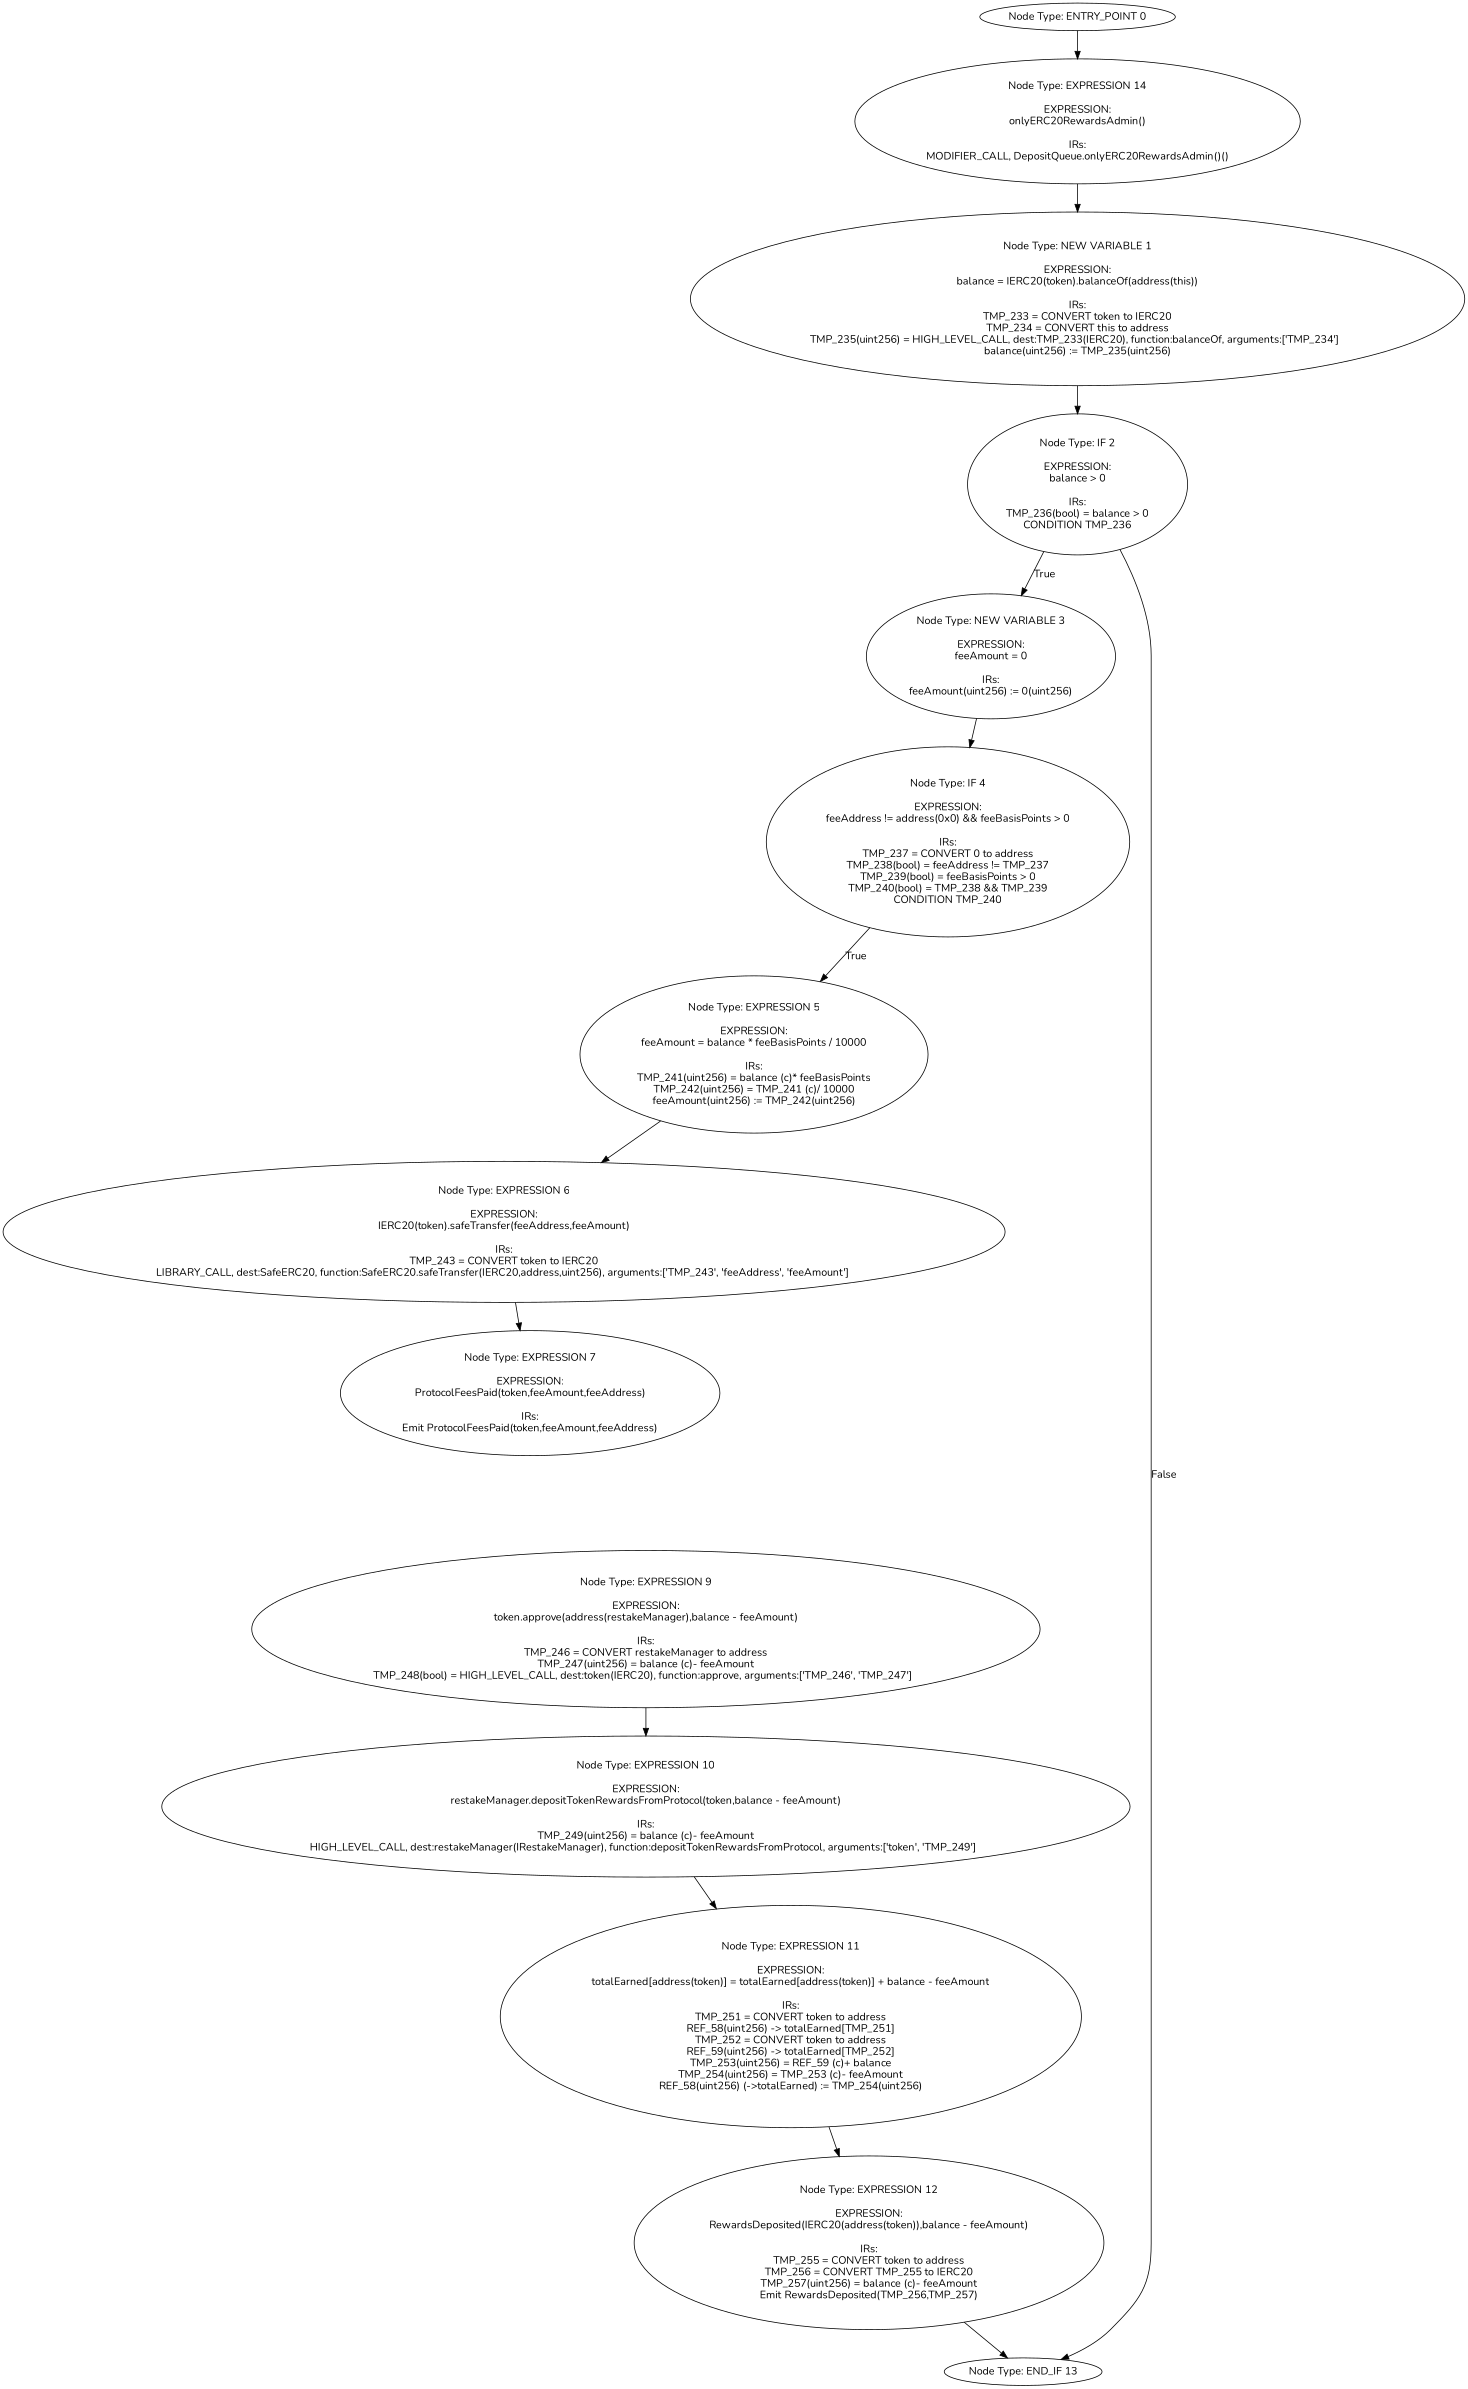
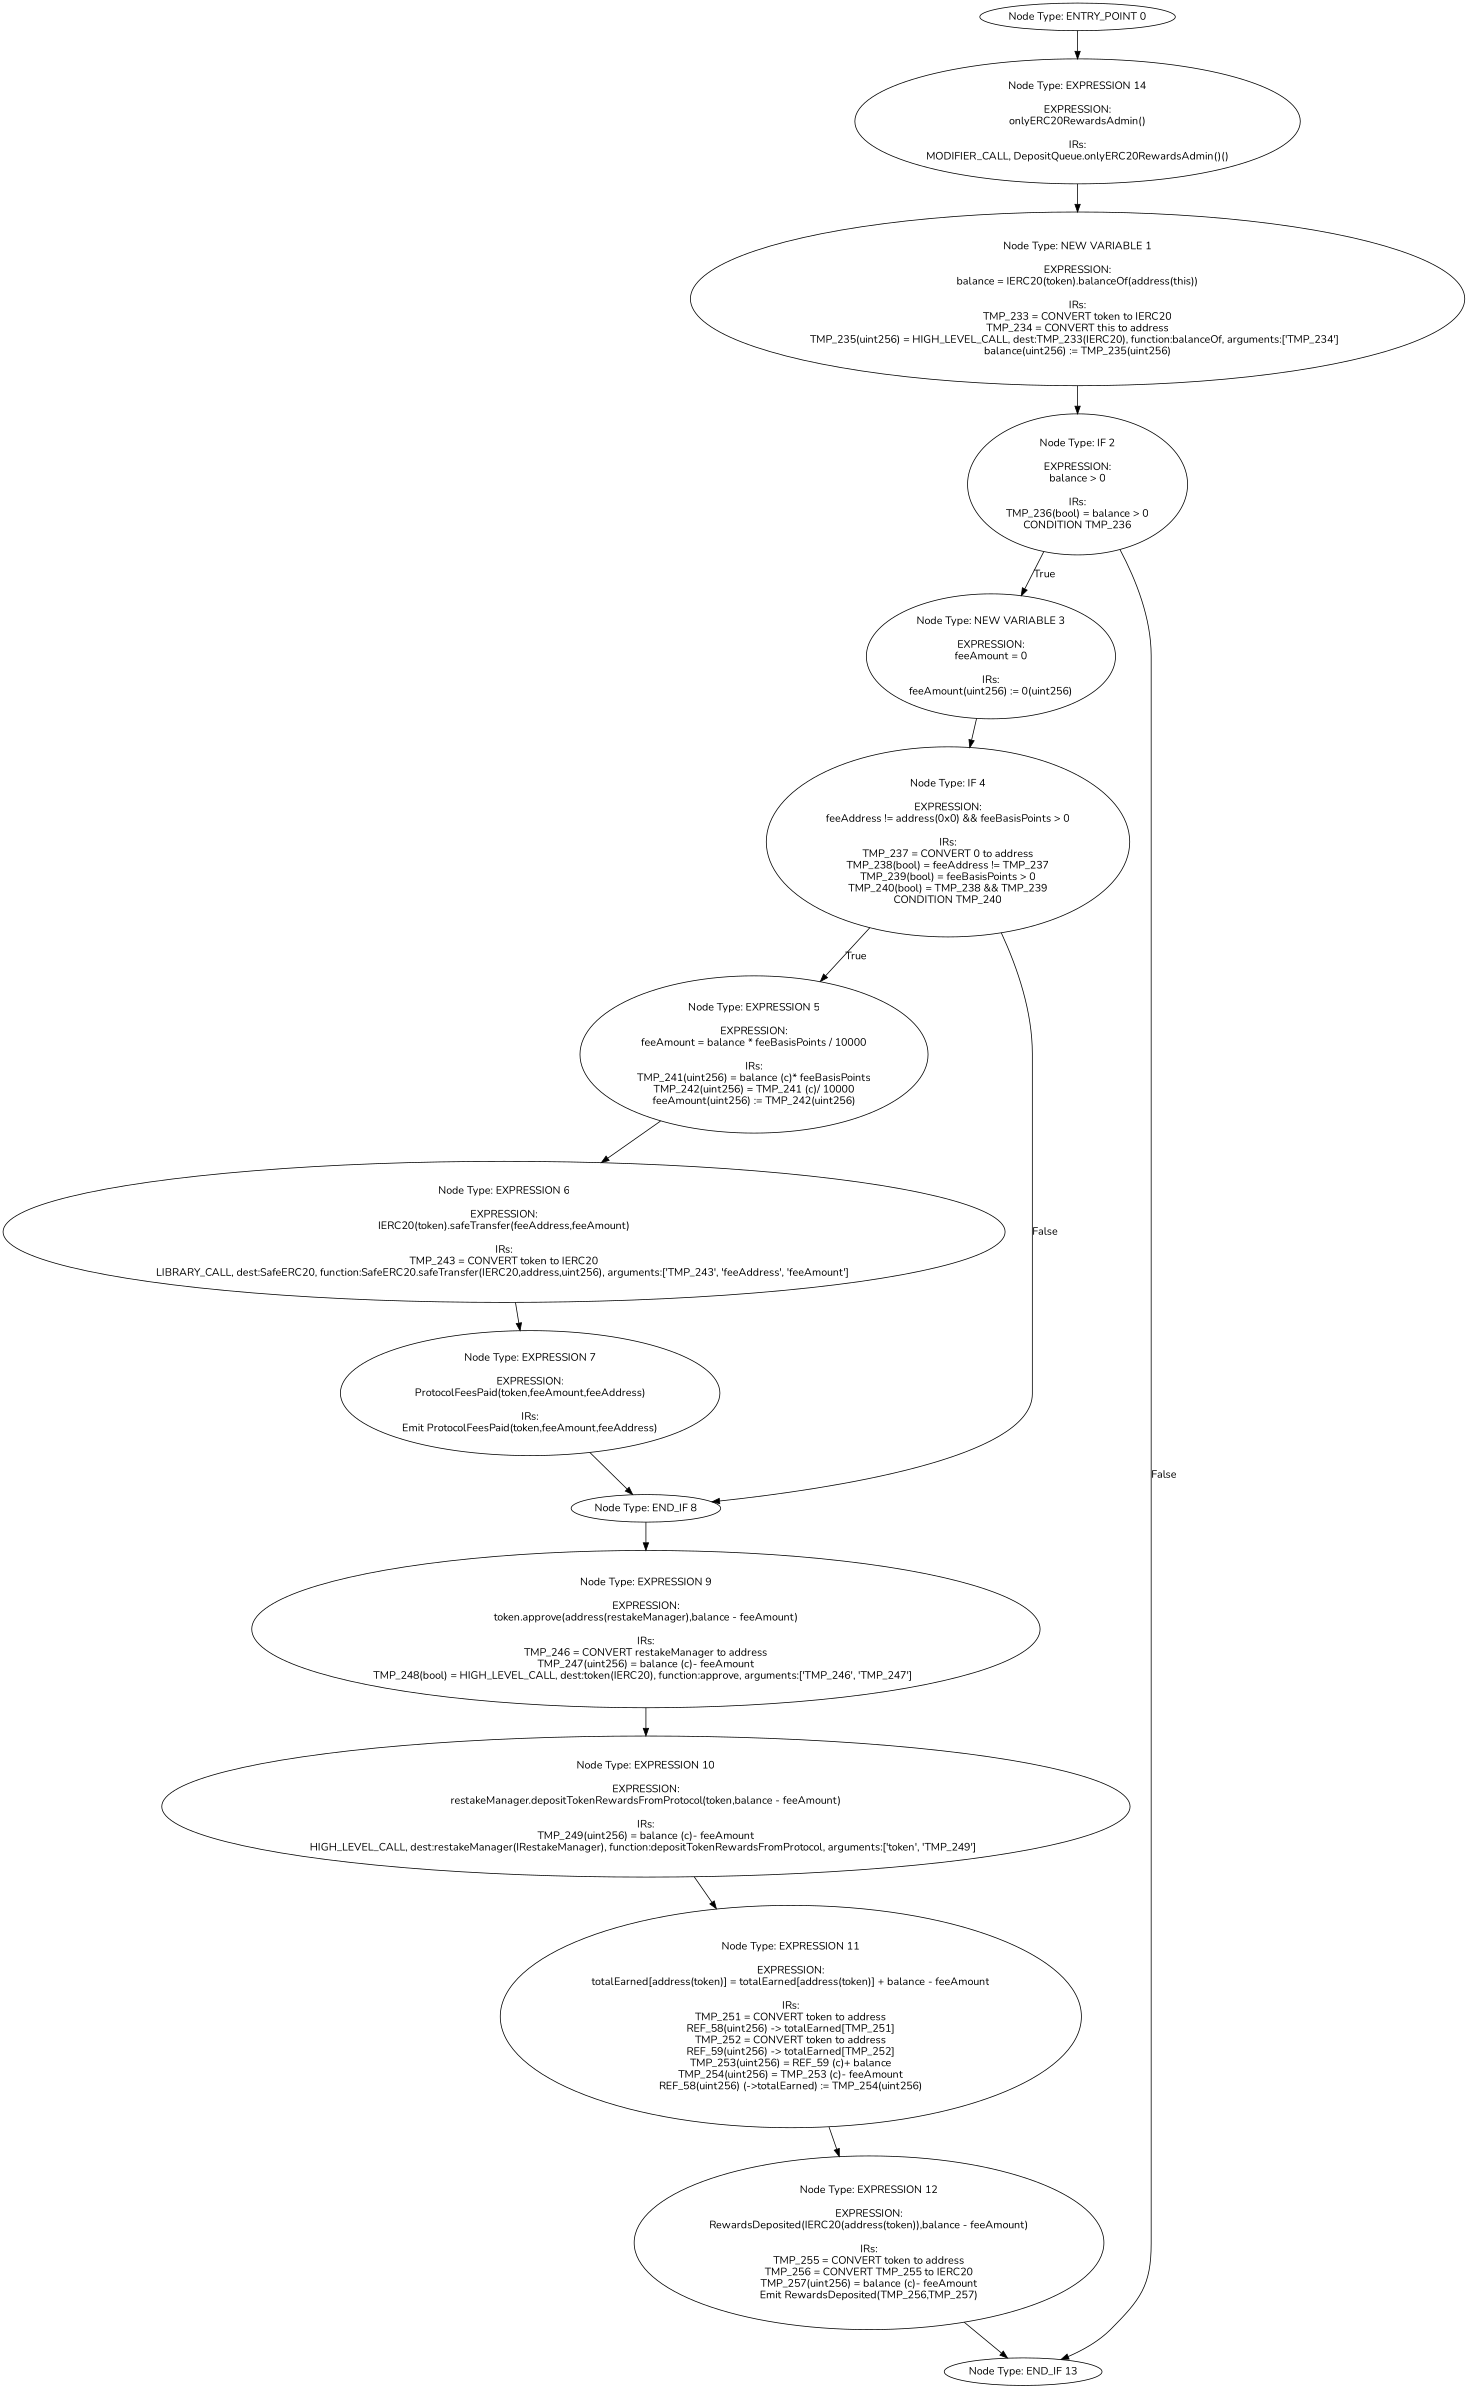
  digraph {
    fontname=Nunito
    node [fontname=Nunito]
    edge [fontname=Nunito]
    n1 [label="Node Type: ENTRY_POINT 0\n"]
    n2 [label="Node Type: EXPRESSION 14\n\nEXPRESSION:\nonlyERC20RewardsAdmin()\n\nIRs:\nMODIFIER_CALL, DepositQueue.onlyERC20RewardsAdmin()()"]
    n3 [label="Node Type: NEW VARIABLE 1\n\nEXPRESSION:\nbalance = IERC20(token).balanceOf(address(this))\n\nIRs:\nTMP_233 = CONVERT token to IERC20\nTMP_234 = CONVERT this to address\nTMP_235(uint256) = HIGH_LEVEL_CALL, dest:TMP_233(IERC20), function:balanceOf, arguments:['TMP_234']  \nbalance(uint256) := TMP_235(uint256)"]
    n4 [label="Node Type: IF 2\n\nEXPRESSION:\nbalance > 0\n\nIRs:\nTMP_236(bool) = balance > 0\nCONDITION TMP_236"]
    n5 [label="Node Type: NEW VARIABLE 3\n\nEXPRESSION:\nfeeAmount = 0\n\nIRs:\nfeeAmount(uint256) := 0(uint256)"]
    n6 [label="Node Type: END_IF 13\n"]
    n7 [label="Node Type: IF 4\n\nEXPRESSION:\nfeeAddress != address(0x0) && feeBasisPoints > 0\n\nIRs:\nTMP_237 = CONVERT 0 to address\nTMP_238(bool) = feeAddress != TMP_237\nTMP_239(bool) = feeBasisPoints > 0\nTMP_240(bool) = TMP_238 && TMP_239\nCONDITION TMP_240"]
    n8 [label="Node Type: EXPRESSION 5\n\nEXPRESSION:\nfeeAmount = balance * feeBasisPoints / 10000\n\nIRs:\nTMP_241(uint256) = balance (c)* feeBasisPoints\nTMP_242(uint256) = TMP_241 (c)/ 10000\nfeeAmount(uint256) := TMP_242(uint256)"]
+   n9 [label="Node Type: END_IF 8\n"]
    n10 [label="Node Type: EXPRESSION 6\n\nEXPRESSION:\nIERC20(token).safeTransfer(feeAddress,feeAmount)\n\nIRs:\nTMP_243 = CONVERT token to IERC20\nLIBRARY_CALL, dest:SafeERC20, function:SafeERC20.safeTransfer(IERC20,address,uint256), arguments:['TMP_243', 'feeAddress', 'feeAmount'] "]
    n11 [label="Node Type: EXPRESSION 9\n\nEXPRESSION:\ntoken.approve(address(restakeManager),balance - feeAmount)\n\nIRs:\nTMP_246 = CONVERT restakeManager to address\nTMP_247(uint256) = balance (c)- feeAmount\nTMP_248(bool) = HIGH_LEVEL_CALL, dest:token(IERC20), function:approve, arguments:['TMP_246', 'TMP_247']  "]
    n12 [label="Node Type: EXPRESSION 7\n\nEXPRESSION:\nProtocolFeesPaid(token,feeAmount,feeAddress)\n\nIRs:\nEmit ProtocolFeesPaid(token,feeAmount,feeAddress)"]
    n13 [label="Node Type: EXPRESSION 10\n\nEXPRESSION:\nrestakeManager.depositTokenRewardsFromProtocol(token,balance - feeAmount)\n\nIRs:\nTMP_249(uint256) = balance (c)- feeAmount\nHIGH_LEVEL_CALL, dest:restakeManager(IRestakeManager), function:depositTokenRewardsFromProtocol, arguments:['token', 'TMP_249']  "]
    n14 [label="Node Type: EXPRESSION 11\n\nEXPRESSION:\ntotalEarned[address(token)] = totalEarned[address(token)] + balance - feeAmount\n\nIRs:\nTMP_251 = CONVERT token to address\nREF_58(uint256) -> totalEarned[TMP_251]\nTMP_252 = CONVERT token to address\nREF_59(uint256) -> totalEarned[TMP_252]\nTMP_253(uint256) = REF_59 (c)+ balance\nTMP_254(uint256) = TMP_253 (c)- feeAmount\nREF_58(uint256) (->totalEarned) := TMP_254(uint256)"]
    n15 [label="Node Type: EXPRESSION 12\n\nEXPRESSION:\nRewardsDeposited(IERC20(address(token)),balance - feeAmount)\n\nIRs:\nTMP_255 = CONVERT token to address\nTMP_256 = CONVERT TMP_255 to IERC20\nTMP_257(uint256) = balance (c)- feeAmount\nEmit RewardsDeposited(TMP_256,TMP_257)"]
    n1 -> n2
    n2 -> n3
    n3 -> n4
    n4 -> n5 [label=True]
    n4 -> n6 [label=False]
    n5 -> n7
    n7 -> n8 [label=True]
+   n7 -> n9 [label=False]
    n8 -> n10
+   n9 -> n11
    n10 -> n12
    n11 -> n13
+   n12 -> n9
    n13 -> n14
    n14 -> n15
    n15 -> n6
  }
